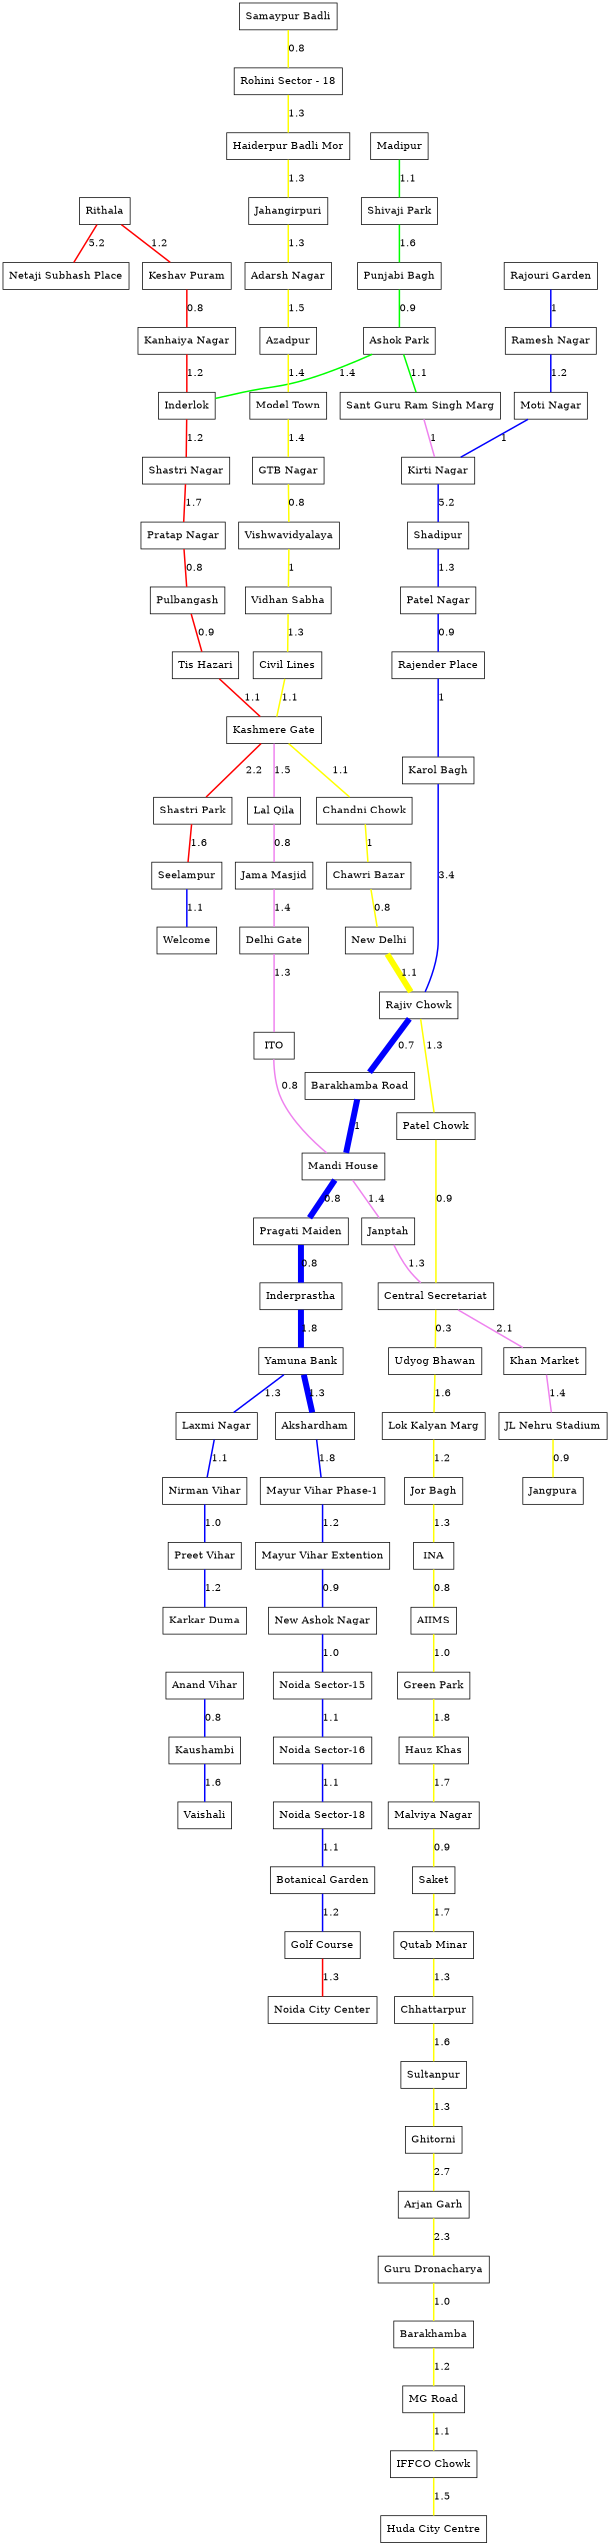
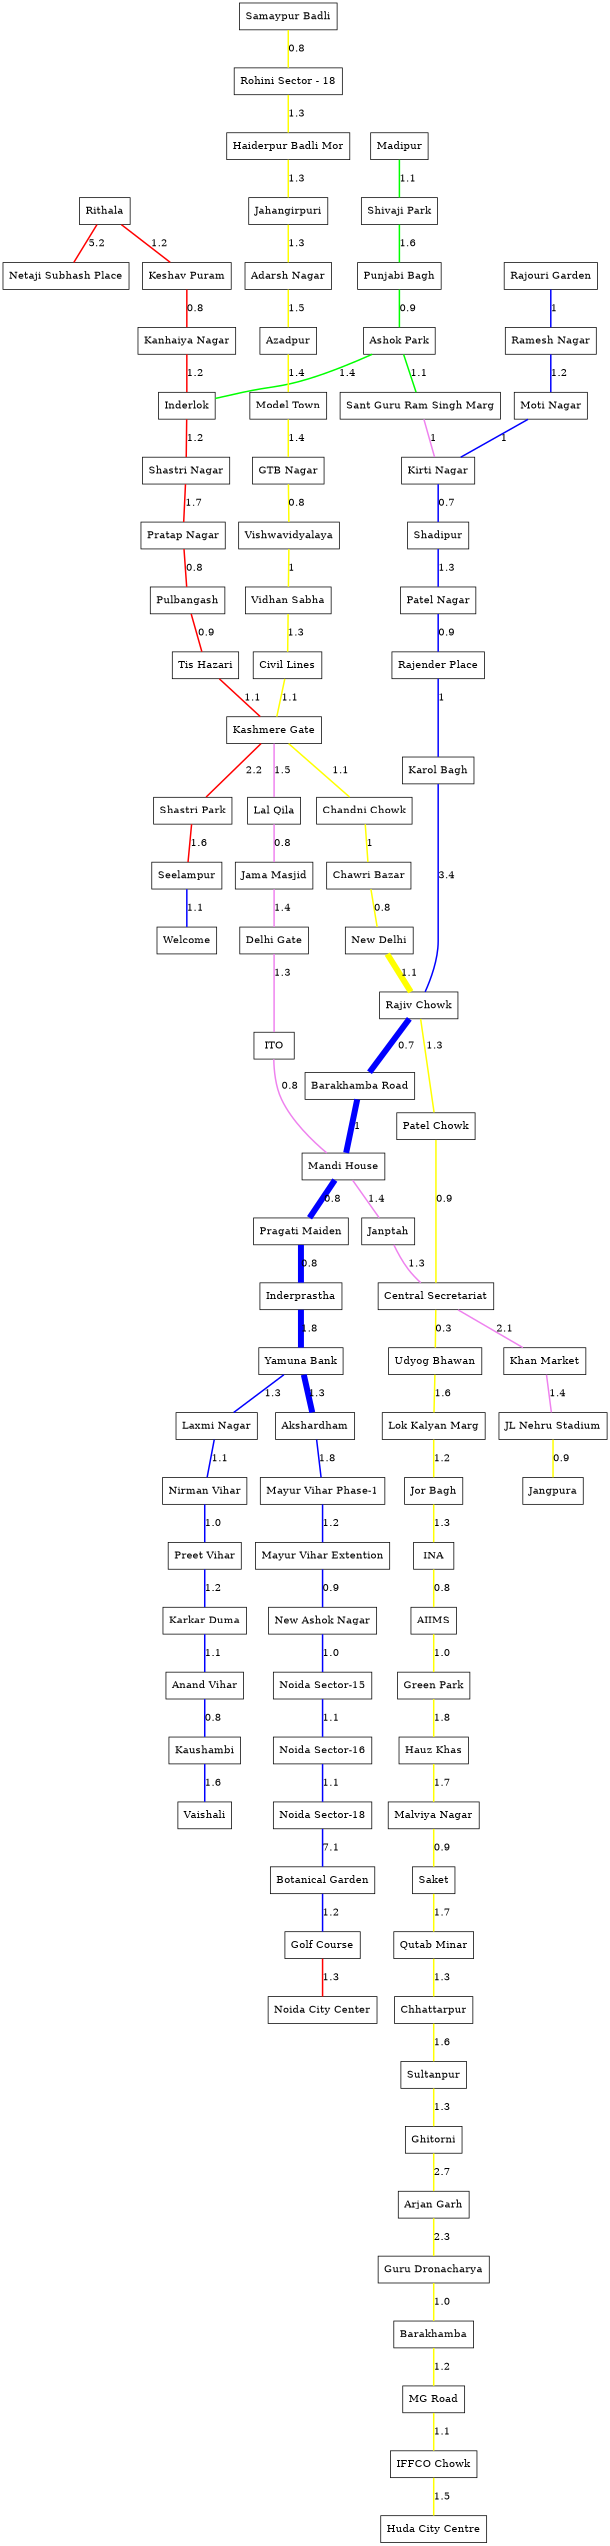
  graph {
    node [shape=rect]
    edge [color=yellow penwidth=2]
    Rithala
    "Netaji Subhash Place"
    "Keshav Puram"
    "Kanhaiya Nagar"
    Inderlok
    "Shastri Nagar"
    "Pratap Nagar"
    Pulbangash
    "Tis Hazari"
    "Kashmere Gate"
    "Shastri Park"
    "Lal Qila"
    "Chandni Chowk"
    Seelampur
    "Jama Masjid"
    "Chawri Bazar"
    Welcome
    "Rajouri Garden"
    "Ramesh Nagar"
    "Moti Nagar"
    "Kirti Nagar"
    Shadipur
    "Patel Nagar"
    "Rajender Place"
    "Karol Bagh"
    "Rajiv Chowk"
    "Barakhamba Road"
    "Patel Chowk"
    "Mandi House"
    "Central Secretariat"
    "Pragati Maiden"
    Janptah
    Inderprastha
    "Yamuna Bank"
    "Laxmi Nagar"
    Akshardham
    "Nirman Vihar"
    "Mayur Vihar Phase-1"
    "Preet Vihar"
    "Karkar Duma"
    "Anand Vihar"
    Kaushambi
    Vaishali
    "Mayur Vihar Extention"
    "New Ashok Nagar"
    "Noida Sector-15"
    "Noida Sector-16"
    "Noida Sector-18"
    "Botanical Garden"
    "Golf Course"
    "Noida City Center"
    Madipur
    "Shivaji Park"
    "Punjabi Bagh"
    "Ashok Park"
    "Sant Guru Ram Singh Marg"
    "Delhi Gate"
    ITO
    "Khan Market"
    "Udyog Bhawan"
    "JL Nehru Stadium"
    "Lok Kalyan Marg"
    Jangpura
    Vishwavidyalaya
    "Vidhan Sabha"
    "Civil Lines"
    "New Delhi"
    "Jor Bagh"
    INA
    AIIMS
    "Samaypur Badli"
    "Rohini Sector - 18"
    "Haiderpur Badli Mor"
    Jahangirpuri
    "Adarsh Nagar"
    Azadpur
    "Model Town"
    "GTB Nagar"
    "Green Park"
    "Hauz Khas"
    "Malviya Nagar"
    Saket
    "Qutab Minar"
    Chhattarpur
    Sultanpur
    Ghitorni
    "Arjan Garh"
    "Guru Dronacharya"
    n89 [label=Barakhamba]
    "MG Road"
    "IFFCO Chowk"
    "Huda City Centre"
    Rithala -- "Netaji Subhash Place" [color=red label=5.2]
    Rithala -- "Keshav Puram" [color=red label=1.2]
    "Keshav Puram" -- "Kanhaiya Nagar" [color=red label=0.8]
    "Kanhaiya Nagar" -- Inderlok [color=red label=1.2]
    Inderlok -- "Shastri Nagar" [color=red label=1.2]
    "Shastri Nagar" -- "Pratap Nagar" [color=red label=1.7]
    "Pratap Nagar" -- Pulbangash [color=red label=0.8]
    Pulbangash -- "Tis Hazari" [color=red label=0.9]
    "Tis Hazari" -- "Kashmere Gate" [color=red label=1.1]
    "Kashmere Gate" -- "Shastri Park" [color=red label=2.2]
    "Kashmere Gate" -- "Lal Qila" [color=violet label=1.5]
    "Kashmere Gate" -- "Chandni Chowk" [label=1.1]
    "Shastri Park" -- Seelampur [color=red label=1.6]
    "Lal Qila" -- "Jama Masjid" [color=violet label=0.8]
    "Chandni Chowk" -- "Chawri Bazar" [label=1]
    Seelampur -- Welcome [color=blue label=1.1]
    "Jama Masjid" -- "Delhi Gate" [color=violet label=1.4]
    "Chawri Bazar" -- "New Delhi" [label=0.8]
    "Rajouri Garden" -- "Ramesh Nagar" [color=blue label=1]
    "Ramesh Nagar" -- "Moti Nagar" [color=blue label=1.2]
    "Moti Nagar" -- "Kirti Nagar" [color=blue label=1]
-   "Kirti Nagar" -- Shadipur [color=blue label=5.2]
+   "Kirti Nagar" -- Shadipur [color=blue label=0.7]
    Shadipur -- "Patel Nagar" [color=blue label=1.3]
    "Patel Nagar" -- "Rajender Place" [color=blue label=0.9]
    "Rajender Place" -- "Karol Bagh" [color=blue label=1]
    "Karol Bagh" -- "Rajiv Chowk" [color=blue label=3.4]
    "Rajiv Chowk" -- "Barakhamba Road" [color=blue label=0.7 penwidth=8]
    "Rajiv Chowk" -- "Patel Chowk" [label=1.3]
    "Barakhamba Road" -- "Mandi House" [color=blue label=1 penwidth=8]
    "Patel Chowk" -- "Central Secretariat" [label=0.9]
    "Mandi House" -- "Pragati Maiden" [color=blue label=0.8 penwidth=8]
    "Mandi House" -- Janptah [color=violet label=1.4]
    "Central Secretariat" -- "Khan Market" [color=violet label=2.1]
    "Central Secretariat" -- "Udyog Bhawan" [label=0.3]
    "Pragati Maiden" -- Inderprastha [color=blue label=0.8 penwidth=8]
    Janptah -- "Central Secretariat" [color=violet label=1.3]
    Inderprastha -- "Yamuna Bank" [color=blue label=1.8 penwidth=8]
    "Yamuna Bank" -- "Laxmi Nagar" [color=blue label=1.3]
    "Yamuna Bank" -- Akshardham [color=blue label=1.3 penwidth=8]
    "Laxmi Nagar" -- "Nirman Vihar" [color=blue label=1.1]
    Akshardham -- "Mayur Vihar Phase-1" [color=blue label=1.8]
    "Nirman Vihar" -- "Preet Vihar" [color=blue label=1.0]
    "Mayur Vihar Phase-1" -- "Mayur Vihar Extention" [color=blue label=1.2]
    "Preet Vihar" -- "Karkar Duma" [color=blue label=1.2]
+   "Karkar Duma" -- "Anand Vihar" [color=blue label=1.1]
    "Anand Vihar" -- Kaushambi [color=blue label=0.8]
    Kaushambi -- Vaishali [color=blue label=1.6]
    "Mayur Vihar Extention" -- "New Ashok Nagar" [color=blue label=0.9]
    "New Ashok Nagar" -- "Noida Sector-15" [color=blue label=1.0]
    "Noida Sector-15" -- "Noida Sector-16" [color=blue label=1.1]
    "Noida Sector-16" -- "Noida Sector-18" [color=blue label=1.1]
-   "Noida Sector-18" -- "Botanical Garden" [color=blue label=1.1]
+   "Noida Sector-18" -- "Botanical Garden" [color=blue label=7.1]
    "Botanical Garden" -- "Golf Course" [color=blue label=1.2]
    "Golf Course" -- "Noida City Center" [color=red label=1.3]
    Madipur -- "Shivaji Park" [color=green label=1.1]
    "Shivaji Park" -- "Punjabi Bagh" [color=green label=1.6]
    "Punjabi Bagh" -- "Ashok Park" [color=green label=0.9]
    "Ashok Park" -- Inderlok [color=green label=1.4]
    "Ashok Park" -- "Sant Guru Ram Singh Marg" [color=green label=1.1]
    "Sant Guru Ram Singh Marg" -- "Kirti Nagar" [color=violet label=1]
    "Delhi Gate" -- ITO [color=violet label=1.3]
    ITO -- "Mandi House" [color=violet label=0.8]
    "Khan Market" -- "JL Nehru Stadium" [color=violet label=1.4]
    "Udyog Bhawan" -- "Lok Kalyan Marg" [label=1.6]
    "JL Nehru Stadium" -- Jangpura [label=0.9]
    "Lok Kalyan Marg" -- "Jor Bagh" [label=1.2]
    Vishwavidyalaya -- "Vidhan Sabha" [label=1]
    "Vidhan Sabha" -- "Civil Lines" [label=1.3]
    "Civil Lines" -- "Kashmere Gate" [label=1.1]
    "New Delhi" -- "Rajiv Chowk" [label=1.1 penwidth=8]
    "Jor Bagh" -- INA [label=1.3]
    INA -- AIIMS [label=0.8]
    AIIMS -- "Green Park" [label=1.0]
    "Samaypur Badli" -- "Rohini Sector - 18" [label=0.8]
    "Rohini Sector - 18" -- "Haiderpur Badli Mor" [label=1.3]
    "Haiderpur Badli Mor" -- Jahangirpuri [label=1.3]
    Jahangirpuri -- "Adarsh Nagar" [label=1.3]
    "Adarsh Nagar" -- Azadpur [label=1.5]
    Azadpur -- "Model Town" [label=1.4]
    "Model Town" -- "GTB Nagar" [label=1.4]
    "GTB Nagar" -- Vishwavidyalaya [label=0.8]
    "Green Park" -- "Hauz Khas" [label=1.8]
    "Hauz Khas" -- "Malviya Nagar" [label=1.7]
    "Malviya Nagar" -- Saket [label=0.9]
    Saket -- "Qutab Minar" [label=1.7]
    "Qutab Minar" -- Chhattarpur [label=1.3]
    Chhattarpur -- Sultanpur [label=1.6]
    Sultanpur -- Ghitorni [label=1.3]
    Ghitorni -- "Arjan Garh" [label=2.7]
    "Arjan Garh" -- "Guru Dronacharya" [label=2.3]
    "Guru Dronacharya" -- n89 [label=1.0]
    n89 -- "MG Road" [label=1.2]
    "MG Road" -- "IFFCO Chowk" [label=1.1]
    "IFFCO Chowk" -- "Huda City Centre" [label=1.5]
  }
